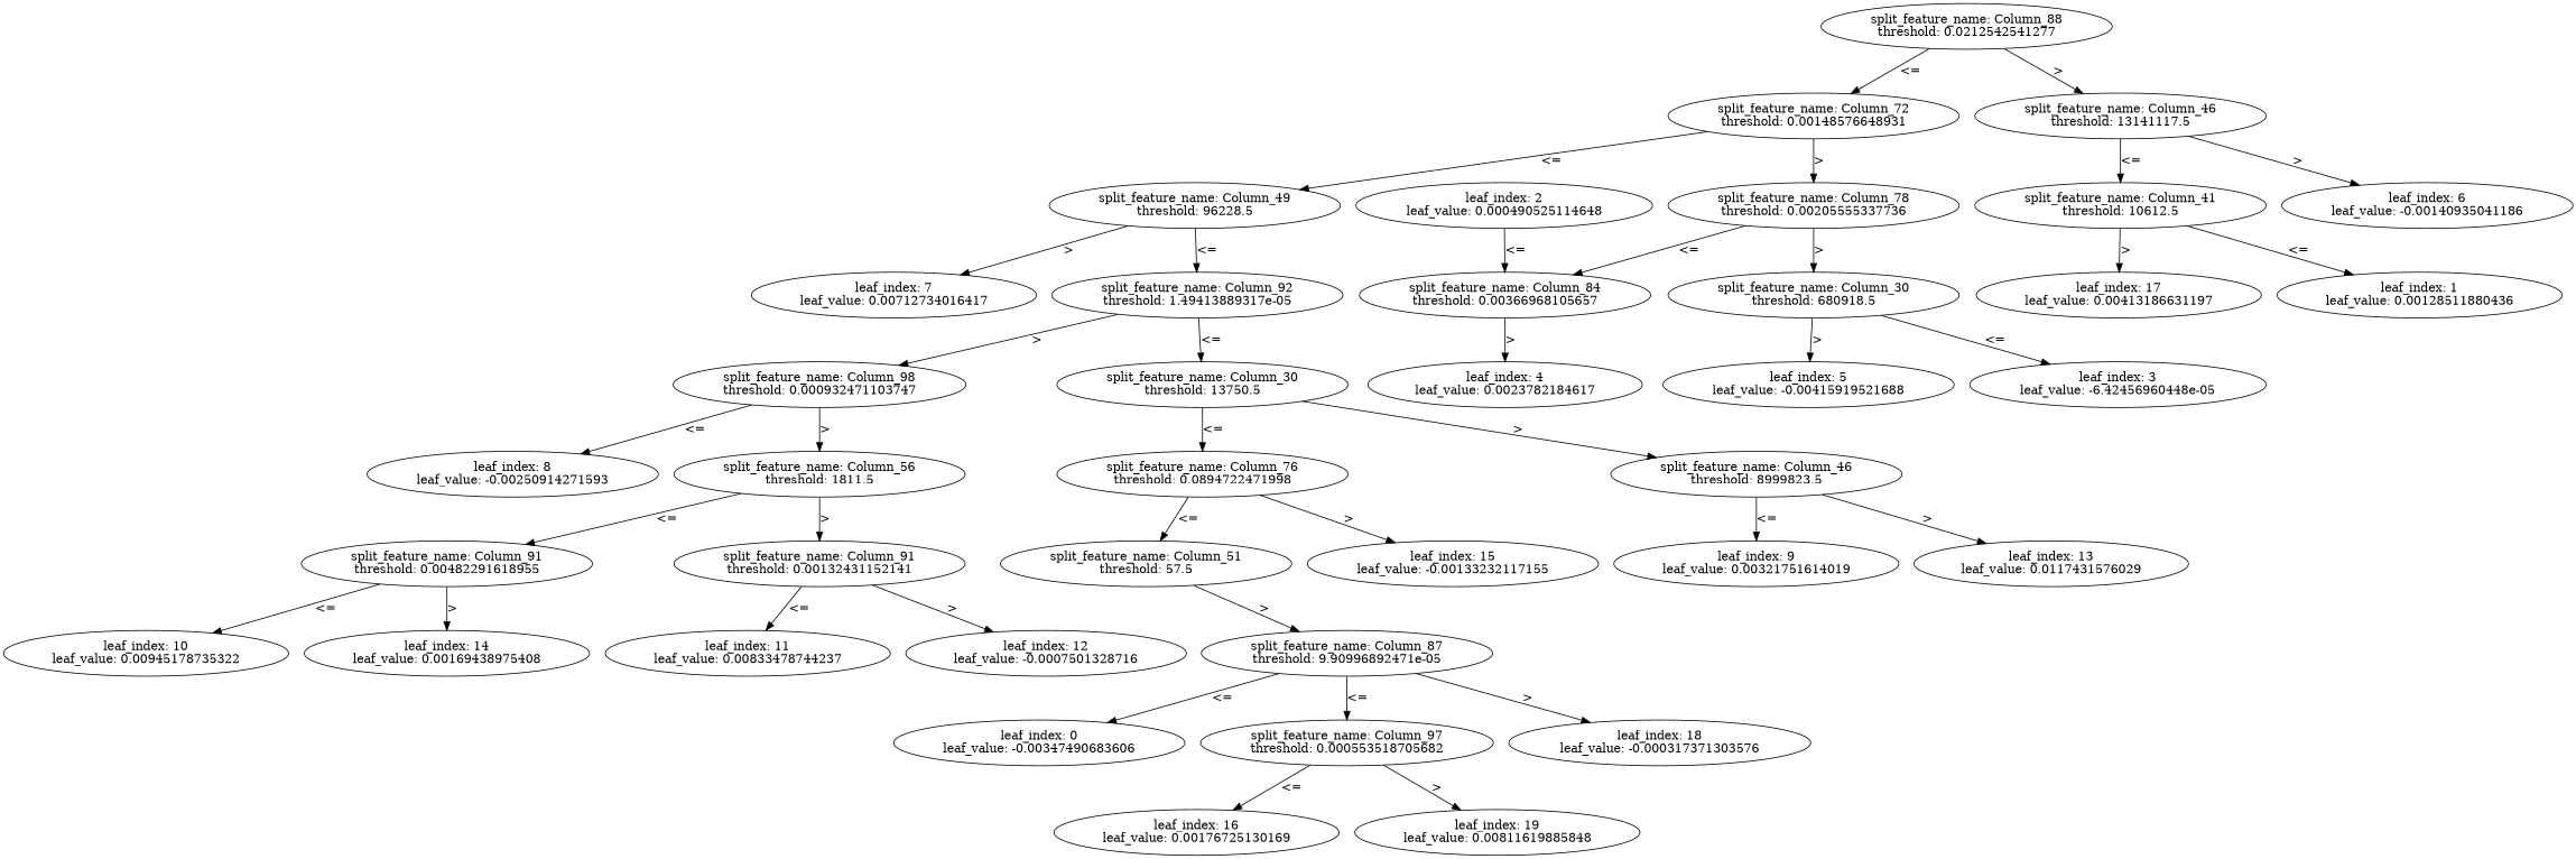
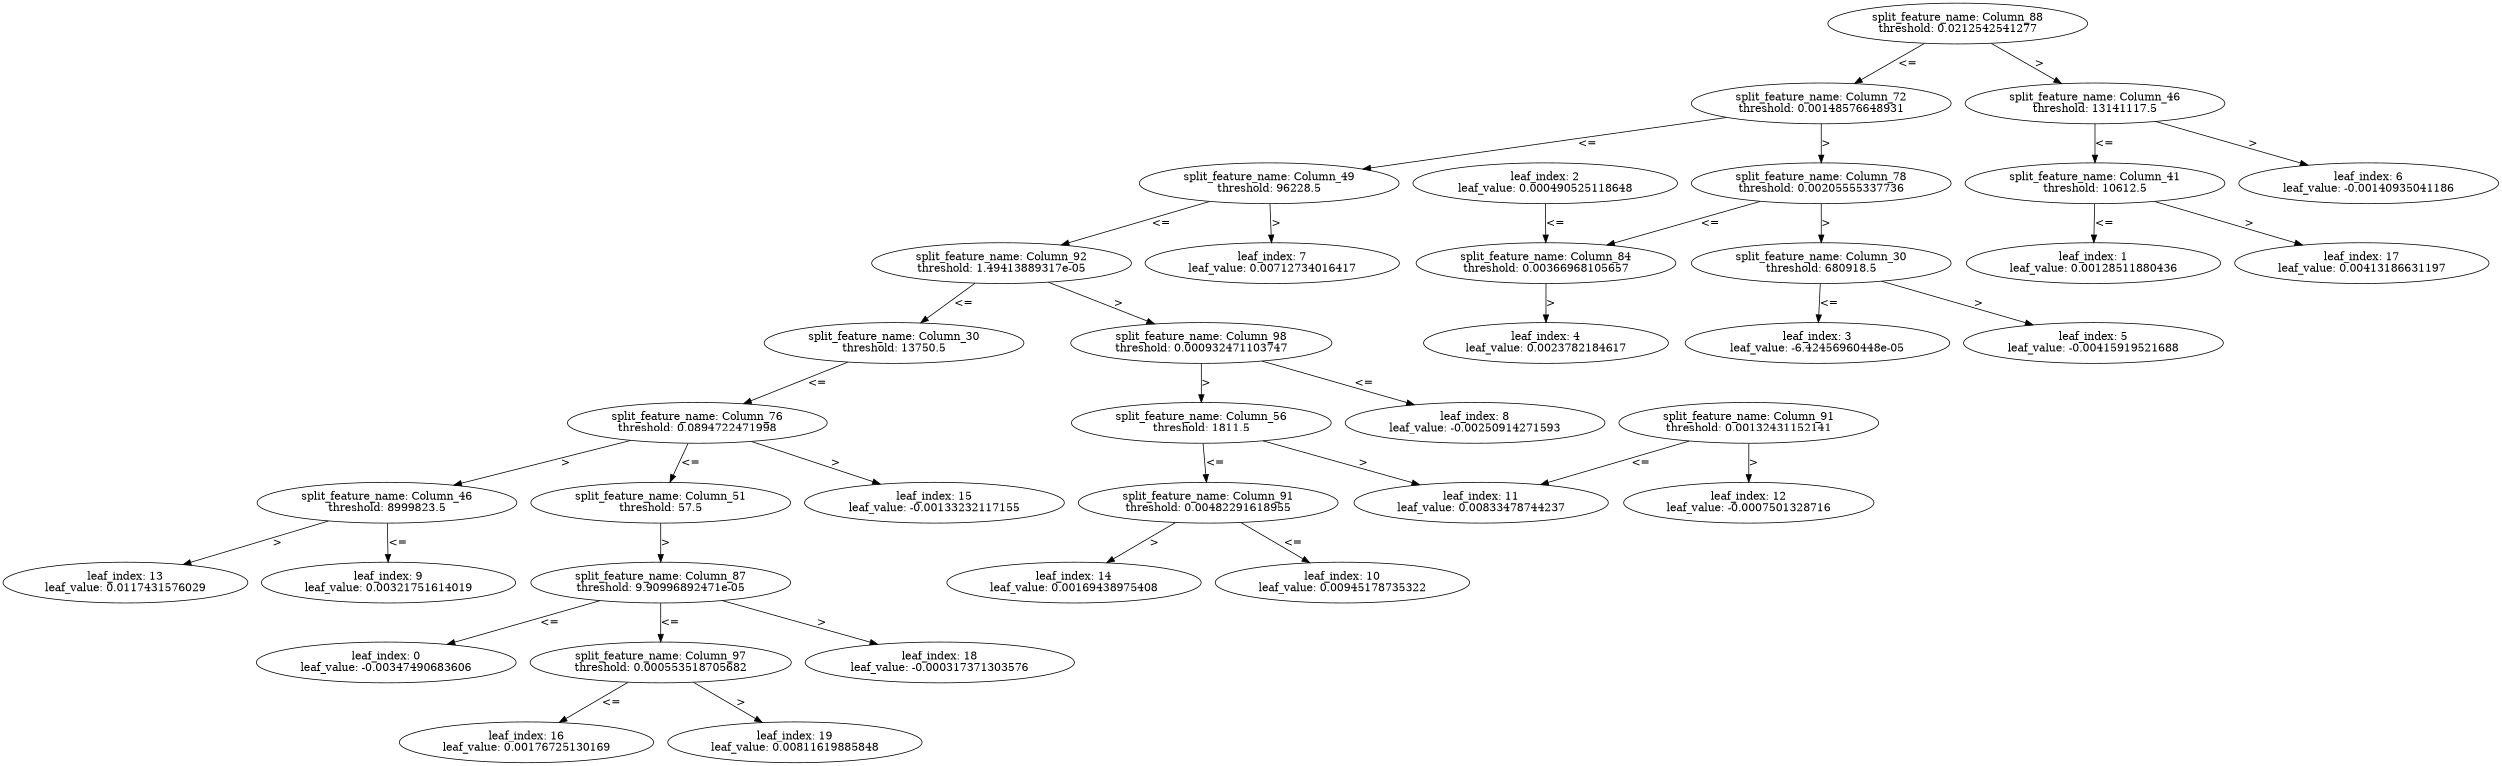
  digraph {
    n1 [label="split_feature_name: Column_88\nthreshold: 0.0212542541277"]
    n2 [label="split_feature_name: Column_72\nthreshold: 0.00148576648931"]
    n3 [label="split_feature_name: Column_46\nthreshold: 13141117.5"]
    n4 [label="split_feature_name: Column_49\nthreshold: 96228.5"]
    n5 [label="split_feature_name: Column_78\nthreshold: 0.00205555337736"]
    n6 [label="split_feature_name: Column_41\nthreshold: 10612.5"]
    n7 [label="leaf_index: 6\nleaf_value: -0.00140935041186"]
    n8 [label="split_feature_name: Column_92\nthreshold: 1.49413889317e-05"]
    n9 [label="leaf_index: 7\nleaf_value: 0.00712734016417"]
    n10 [label="split_feature_name: Column_84\nthreshold: 0.00366968105657"]
    n11 [label="split_feature_name: Column_30\nthreshold: 680918.5"]
    n12 [label="split_feature_name: Column_30\nthreshold: 13750.5"]
    n13 [label="split_feature_name: Column_98\nthreshold: 0.000932471103747"]
    n14 [label="split_feature_name: Column_76\nthreshold: 0.0894722471998"]
    n15 [label="split_feature_name: Column_46\nthreshold: 8999823.5"]
    n16 [label="leaf_index: 8\nleaf_value: -0.00250914271593"]
    n17 [label="split_feature_name: Column_56\nthreshold: 1811.5"]
    n18 [label="split_feature_name: Column_51\nthreshold: 57.5"]
    n19 [label="leaf_index: 15\nleaf_value: -0.00133232117155"]
    n20 [label="leaf_index: 9\nleaf_value: 0.00321751614019"]
    n21 [label="leaf_index: 13\nleaf_value: 0.0117431576029"]
    n22 [label="split_feature_name: Column_87\nthreshold: 9.90996892471e-05"]
    n23 [label="leaf_index: 0\nleaf_value: -0.00347490683606"]
    n24 [label="split_feature_name: Column_97\nthreshold: 0.000553518705682"]
    n25 [label="leaf_index: 18\nleaf_value: -0.000317371303576"]
    n26 [label="leaf_index: 16\nleaf_value: 0.00176725130169"]
    n27 [label="leaf_index: 19\nleaf_value: 0.00811619885848"]
    n28 [label="split_feature_name: Column_91\nthreshold: 0.00482291618955"]
    n29 [label="split_feature_name: Column_91\nthreshold: 0.00132431152141"]
    n30 [label="leaf_index: 10\nleaf_value: 0.00945178735322"]
    n31 [label="leaf_index: 14\nleaf_value: 0.00169438975408"]
    n32 [label="leaf_index: 11\nleaf_value: 0.00833478744237"]
    n33 [label="leaf_index: 12\nleaf_value: -0.0007501328716"]
    n34 [label="leaf_index: 4\nleaf_value: 0.0023782184617"]
    n35 [label="leaf_index: 3\nleaf_value: -6.42456960448e-05"]
    n36 [label="leaf_index: 5\nleaf_value: -0.00415919521688"]
-   n37 [label="leaf_index: 2\nleaf_value: 0.000490525114648"]
+   n37 [label="leaf_index: 2\nleaf_value: 0.000490525118648"]
    n38 [label="leaf_index: 1\nleaf_value: 0.00128511880436"]
    n39 [label="leaf_index: 17\nleaf_value: 0.00413186631197"]
    n1 -> n2 [label="<="]
    n1 -> n3 [label=">"]
    n2 -> n4 [label="<="]
    n2 -> n5 [label=">"]
    n3 -> n6 [label="<="]
    n3 -> n7 [label=">"]
    n4 -> n8 [label="<="]
    n4 -> n9 [label=">"]
    n5 -> n10 [label="<="]
    n5 -> n11 [label=">"]
    n6 -> n38 [label="<="]
    n6 -> n39 [label=">"]
    n8 -> n12 [label="<="]
    n8 -> n13 [label=">"]
    n10 -> n34 [label=">"]
    n11 -> n35 [label="<="]
    n11 -> n36 [label=">"]
    n12 -> n14 [label="<="]
-   n12 -> n15 [label=">"]
+   n14 -> n15 [label=">"]
    n13 -> n16 [label="<="]
    n13 -> n17 [label=">"]
    n14 -> n18 [label="<="]
    n14 -> n19 [label=">"]
    n15 -> n20 [label="<="]
    n15 -> n21 [label=">"]
    n17 -> n28 [label="<="]
-   n17 -> n29 [label=">"]
+   n17 -> n32 [label=">"]
    n18 -> n22 [label=">"]
    n22 -> n23 [label="<="]
    n22 -> n24 [label="<="]
    n22 -> n25 [label=">"]
    n24 -> n26 [label="<="]
    n24 -> n27 [label=">"]
    n28 -> n30 [label="<="]
    n28 -> n31 [label=">"]
    n29 -> n32 [label="<="]
    n29 -> n33 [label=">"]
    n37 -> n10 [label="<="]
  }
